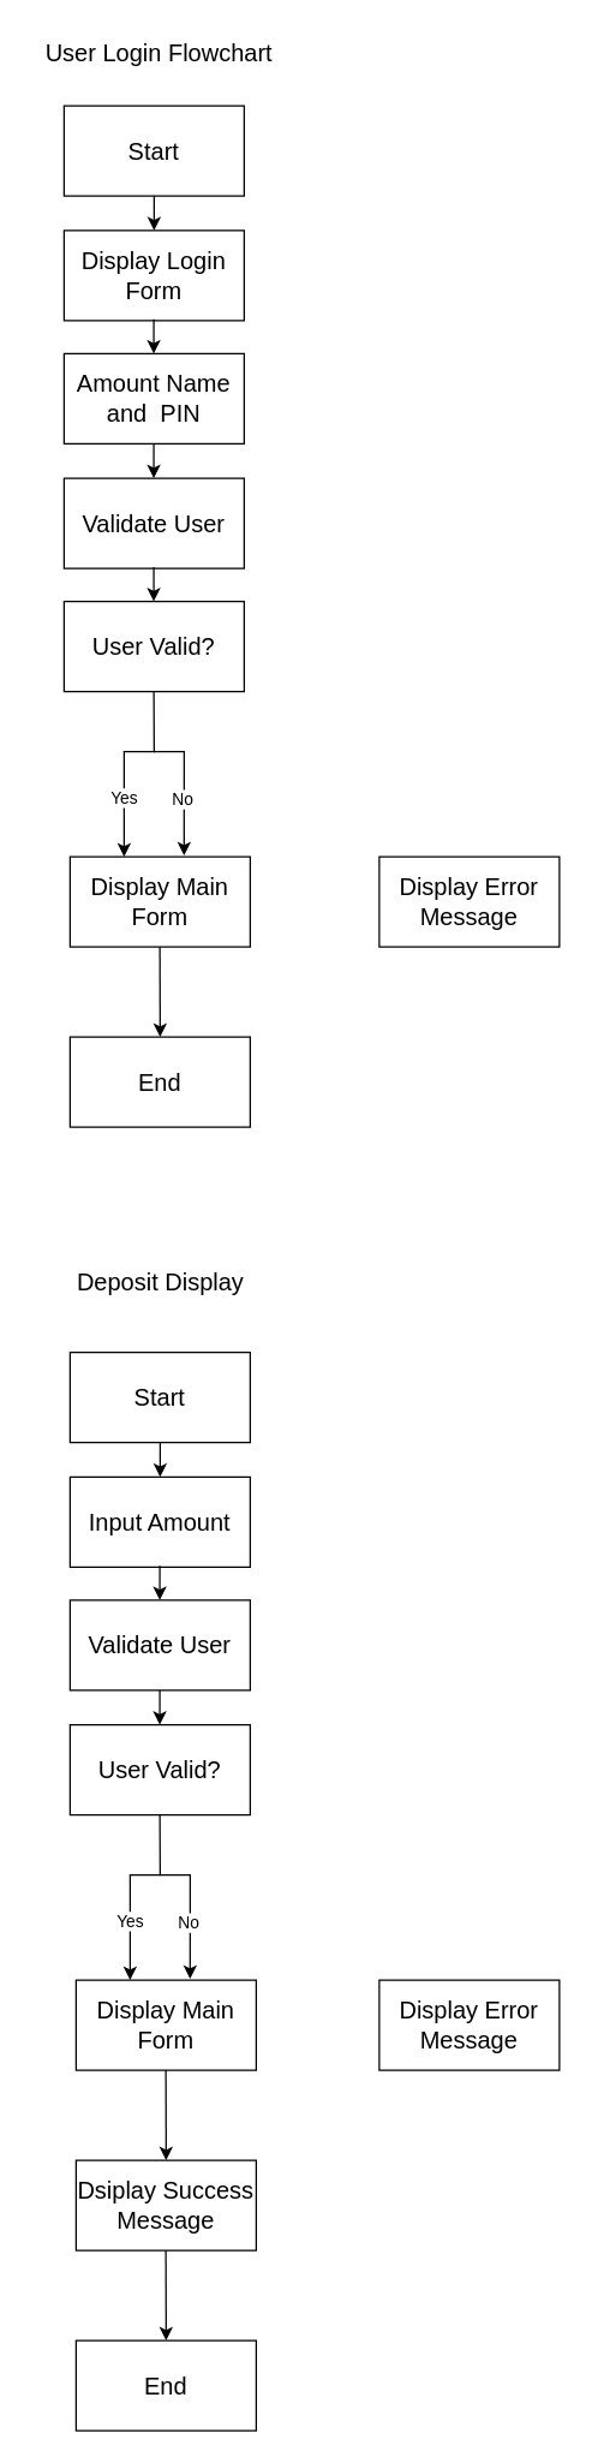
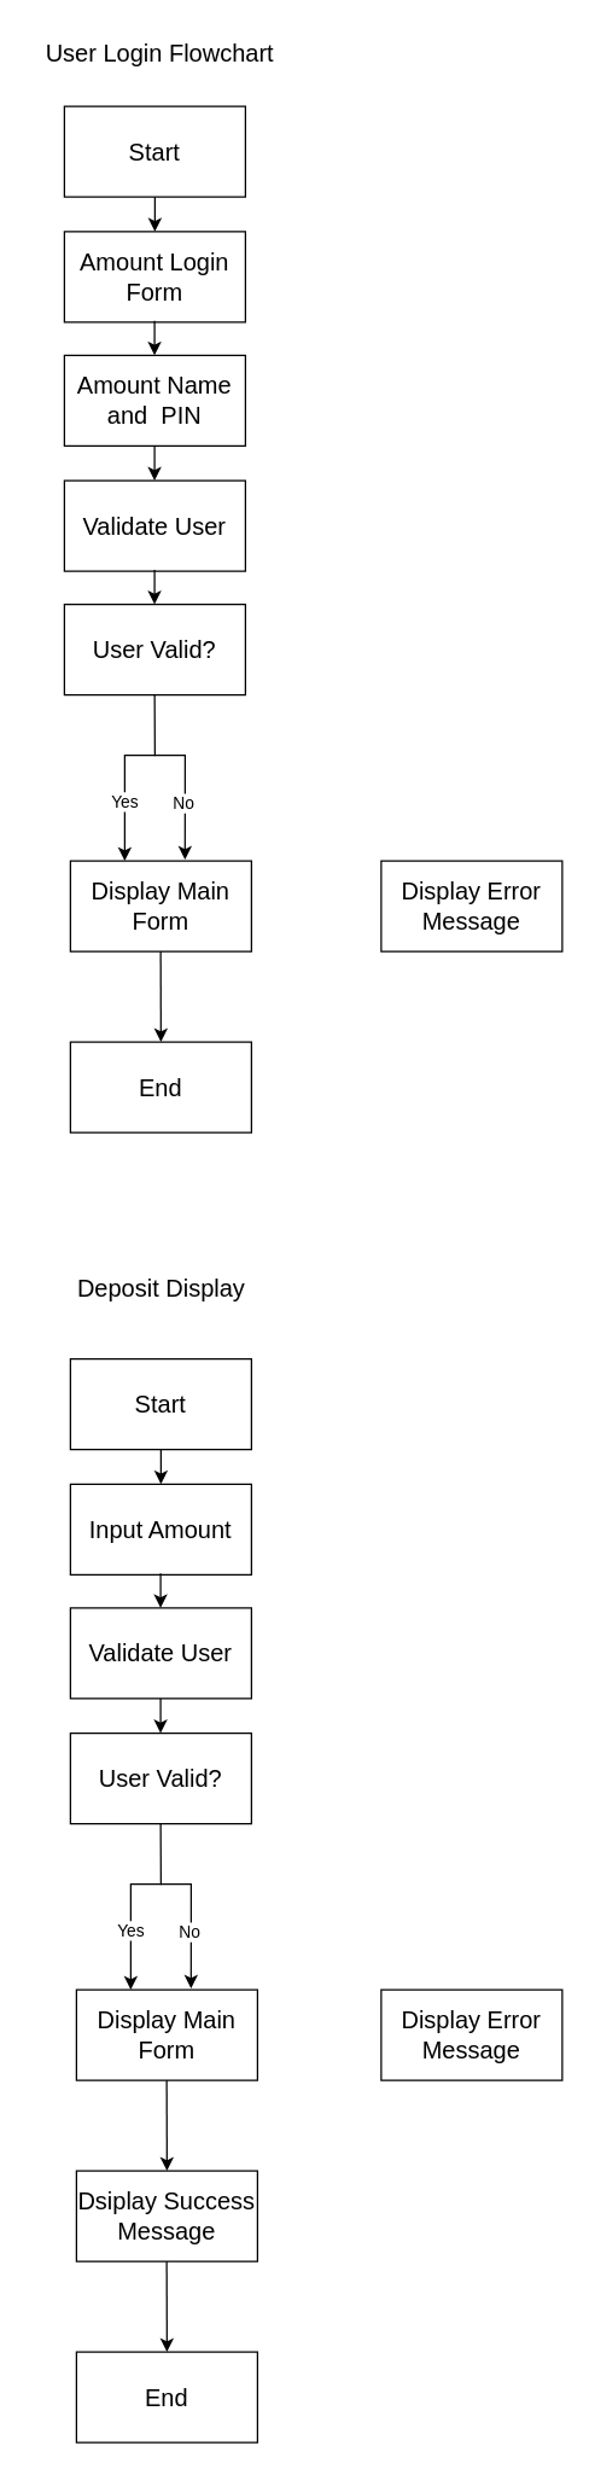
  <mxCell id="0" />
  <mxCell id="1" parent="0" />
  <mxCell id="2" value="&lt;font style=&quot;font-size: 16px;&quot;&gt;Start&lt;/font&gt;" style="rounded=0;whiteSpace=wrap;html=1;" vertex="1" parent="1"><mxGeometry x="42" y="70" width="120" height="60" as="geometry" /></mxCell>
- <mxCell id="3" value="&lt;font style=&quot;font-size: 16px;&quot;&gt;Display Login Form&lt;/font&gt;" style="rounded=0;whiteSpace=wrap;html=1;" vertex="1" parent="1"><mxGeometry x="42" y="153" width="120" height="60" as="geometry" /></mxCell>
+ <mxCell id="3" value="&lt;font style=&quot;font-size: 16px;&quot;&gt;Amount Login Form&lt;/font&gt;" style="rounded=0;whiteSpace=wrap;html=1;" vertex="1" parent="1"><mxGeometry x="42" y="153" width="120" height="60" as="geometry" /></mxCell>
  <mxCell id="4" value="&lt;font style=&quot;font-size: 16px;&quot;&gt;Amount Name and&amp;nbsp; PIN&lt;/font&gt;" style="rounded=0;whiteSpace=wrap;html=1;" vertex="1" parent="1"><mxGeometry x="42" y="235" width="120" height="60" as="geometry" /></mxCell>
  <mxCell id="5" value="&lt;span style=&quot;font-size: 16px;&quot;&gt;Validate User&lt;/span&gt;" style="rounded=0;whiteSpace=wrap;html=1;" vertex="1" parent="1"><mxGeometry x="42" y="318" width="120" height="60" as="geometry" /></mxCell>
  <mxCell id="6" value="&lt;font style=&quot;font-size: 16px;&quot;&gt;User Valid?&lt;/font&gt;" style="rounded=0;whiteSpace=wrap;html=1;" vertex="1" parent="1"><mxGeometry x="42" y="400" width="120" height="60" as="geometry" /></mxCell>
  <mxCell id="7" value="&lt;font style=&quot;font-size: 16px;&quot;&gt;Display Error Message&lt;/font&gt;" style="rounded=0;whiteSpace=wrap;html=1;" vertex="1" parent="1"><mxGeometry x="252" y="570" width="120" height="60" as="geometry" /></mxCell>
  <mxCell id="8" value="&lt;font style=&quot;font-size: 16px;&quot;&gt;Display Main Form&lt;/font&gt;" style="rounded=0;whiteSpace=wrap;html=1;" vertex="1" parent="1"><mxGeometry x="46" y="570" width="120" height="60" as="geometry" /></mxCell>
  <mxCell id="9" value="&lt;font style=&quot;font-size: 16px;&quot;&gt;End&lt;/font&gt;" style="rounded=0;whiteSpace=wrap;html=1;" vertex="1" parent="1"><mxGeometry x="46" y="690" width="120" height="60" as="geometry" /></mxCell>
  <mxCell id="10" value="" style="endArrow=classic;html=1;rounded=0;exitX=0.5;exitY=1;exitDx=0;exitDy=0;entryX=0.5;entryY=0;entryDx=0;entryDy=0;" edge="1" parent="1" source="2" target="3"><mxGeometry width="50" height="50" relative="1" as="geometry"><mxPoint x="82" y="450" as="sourcePoint" /><mxPoint x="102" y="150" as="targetPoint" /></mxGeometry></mxCell>
  <mxCell id="11" value="" style="endArrow=classic;html=1;rounded=0;exitX=0.5;exitY=1;exitDx=0;exitDy=0;entryX=0.5;entryY=0;entryDx=0;entryDy=0;" edge="1" parent="1"><mxGeometry width="50" height="50" relative="1" as="geometry"><mxPoint x="101.76" y="212" as="sourcePoint" /><mxPoint x="101.76" y="235" as="targetPoint" /></mxGeometry></mxCell>
  <mxCell id="12" value="" style="endArrow=classic;html=1;rounded=0;exitX=0.5;exitY=1;exitDx=0;exitDy=0;entryX=0.5;entryY=0;entryDx=0;entryDy=0;" edge="1" parent="1"><mxGeometry width="50" height="50" relative="1" as="geometry"><mxPoint x="101.76" y="377" as="sourcePoint" /><mxPoint x="101.76" y="400" as="targetPoint" /></mxGeometry></mxCell>
  <mxCell id="13" value="" style="endArrow=classic;html=1;rounded=0;exitX=0.5;exitY=1;exitDx=0;exitDy=0;entryX=0.5;entryY=0;entryDx=0;entryDy=0;" edge="1" parent="1"><mxGeometry width="50" height="50" relative="1" as="geometry"><mxPoint x="101.76" y="295" as="sourcePoint" /><mxPoint x="101.76" y="318" as="targetPoint" /></mxGeometry></mxCell>
  <mxCell id="14" value="" style="endArrow=classic;html=1;rounded=0;exitX=0.5;exitY=1;exitDx=0;exitDy=0;entryX=0.3;entryY=0;entryDx=0;entryDy=0;entryPerimeter=0;" edge="1" parent="1" target="8"><mxGeometry width="50" height="50" relative="1" as="geometry"><mxPoint x="101.8" y="460" as="sourcePoint" /><mxPoint x="101.8" y="483" as="targetPoint" /><Array as="points"><mxPoint x="102" y="500" /><mxPoint x="82" y="500" /></Array></mxGeometry></mxCell>
  <mxCell id="15" value="Yes" style="edgeLabel;html=1;align=center;verticalAlign=middle;resizable=0;points=[];" vertex="1" connectable="0" parent="14"><mxGeometry x="0.406" y="-1" relative="1" as="geometry"><mxPoint as="offset" /></mxGeometry></mxCell>
  <mxCell id="16" value="" style="endArrow=classic;html=1;rounded=0;exitX=0.5;exitY=1;exitDx=0;exitDy=0;entryX=0.633;entryY=-0.014;entryDx=0;entryDy=0;entryPerimeter=0;" edge="1" parent="1" target="8"><mxGeometry width="50" height="50" relative="1" as="geometry"><mxPoint x="101.8" y="500" as="sourcePoint" /><mxPoint x="101.8" y="523" as="targetPoint" /><Array as="points"><mxPoint x="122" y="500" /></Array></mxGeometry></mxCell>
  <mxCell id="17" value="No&lt;span style=&quot;color: rgba(0, 0, 0, 0); font-family: monospace; font-size: 0px; text-align: start; background-color: rgb(251, 251, 251);&quot;&gt;%3CmxGraphModel%3E%3Croot%3E%3CmxCell%20id%3D%220%22%2F%3E%3CmxCell%20id%3D%221%22%20parent%3D%220%22%2F%3E%3CmxCell%20id%3D%222%22%20value%3D%22%22%20style%3D%22endArrow%3Dclassic%3Bhtml%3D1%3Brounded%3D0%3BexitX%3D0.5%3BexitY%3D1%3BexitDx%3D0%3BexitDy%3D0%3BentryX%3D0.5%3BentryY%3D0%3BentryDx%3D0%3BentryDy%3D0%3B%22%20edge%3D%221%22%20parent%3D%221%22%3E%3CmxGeometry%20width%3D%2250%22%20height%3D%2250%22%20relative%3D%221%22%20as%3D%22geometry%22%3E%3CmxPoint%20x%3D%22410%22%20y%3D%22470%22%20as%3D%22sourcePoint%22%2F%3E%3CmxPoint%20x%3D%22410%22%20y%3D%22493%22%20as%3D%22targetPoint%22%2F%3E%3C%2FmxGeometry%3E%3C%2FmxCell%3E%3C%2Froot%3E%3C%2FmxGraphModel%3E&lt;/span&gt;" style="edgeLabel;html=1;align=center;verticalAlign=middle;resizable=0;points=[];" vertex="1" connectable="0" parent="16"><mxGeometry x="0.154" y="-1" relative="1" as="geometry"><mxPoint as="offset" /></mxGeometry></mxCell>
  <mxCell id="18" value="" style="endArrow=classic;html=1;rounded=0;exitX=0.5;exitY=1;exitDx=0;exitDy=0;entryX=0.5;entryY=0;entryDx=0;entryDy=0;" edge="1" parent="1" target="9"><mxGeometry width="50" height="50" relative="1" as="geometry"><mxPoint x="105.8" y="630" as="sourcePoint" /><mxPoint x="105.8" y="653" as="targetPoint" /></mxGeometry></mxCell>
  <mxCell id="19" value="&lt;font style=&quot;font-size: 16px;&quot;&gt;User Login Flowchart&lt;/font&gt;" style="text;html=1;align=center;verticalAlign=middle;resizable=0;points=[];autosize=1;strokeColor=none;fillColor=none;" vertex="1" parent="1"><mxGeometry x="20" y="20" width="170" height="30" as="geometry" /></mxCell>
  <mxCell id="20" value="&lt;font style=&quot;font-size: 16px;&quot;&gt;Deposit Display&lt;/font&gt;" style="text;html=1;align=center;verticalAlign=middle;resizable=0;points=[];autosize=1;strokeColor=none;fillColor=none;" vertex="1" parent="1"><mxGeometry x="31" y="838" width="150" height="30" as="geometry" /></mxCell>
  <mxCell id="21" value="&lt;font style=&quot;font-size: 16px;&quot;&gt;Start&lt;/font&gt;" style="rounded=0;whiteSpace=wrap;html=1;" vertex="1" parent="1"><mxGeometry x="46" y="900" width="120" height="60" as="geometry" /></mxCell>
  <mxCell id="22" value="&lt;font style=&quot;font-size: 16px;&quot;&gt;Input Amount&lt;/font&gt;" style="rounded=0;whiteSpace=wrap;html=1;" vertex="1" parent="1"><mxGeometry x="46" y="983" width="120" height="60" as="geometry" /></mxCell>
  <mxCell id="23" value="&lt;font style=&quot;font-size: 16px;&quot;&gt;Validate User&lt;/font&gt;" style="rounded=0;whiteSpace=wrap;html=1;" vertex="1" parent="1"><mxGeometry x="46" y="1065" width="120" height="60" as="geometry" /></mxCell>
  <mxCell id="24" value="&lt;span style=&quot;font-size: 16px;&quot;&gt;User Valid?&lt;/span&gt;" style="rounded=0;whiteSpace=wrap;html=1;" vertex="1" parent="1"><mxGeometry x="46" y="1148" width="120" height="60" as="geometry" /></mxCell>
  <mxCell id="25" value="&lt;font style=&quot;font-size: 16px;&quot;&gt;Display Error Message&lt;/font&gt;" style="rounded=0;whiteSpace=wrap;html=1;" vertex="1" parent="1"><mxGeometry x="252" y="1318" width="120" height="60" as="geometry" /></mxCell>
  <mxCell id="26" value="&lt;font style=&quot;font-size: 16px;&quot;&gt;Display Main Form&lt;/font&gt;" style="rounded=0;whiteSpace=wrap;html=1;" vertex="1" parent="1"><mxGeometry x="50" y="1318" width="120" height="60" as="geometry" /></mxCell>
  <mxCell id="27" value="&lt;font style=&quot;font-size: 16px;&quot;&gt;Dsiplay Success Message&lt;/font&gt;" style="rounded=0;whiteSpace=wrap;html=1;" vertex="1" parent="1"><mxGeometry x="50" y="1438" width="120" height="60" as="geometry" /></mxCell>
  <mxCell id="28" value="" style="endArrow=classic;html=1;rounded=0;exitX=0.5;exitY=1;exitDx=0;exitDy=0;entryX=0.5;entryY=0;entryDx=0;entryDy=0;" edge="1" parent="1" source="21" target="22"><mxGeometry width="50" height="50" relative="1" as="geometry"><mxPoint x="86" y="1280" as="sourcePoint" /><mxPoint x="106" y="980" as="targetPoint" /></mxGeometry></mxCell>
  <mxCell id="29" value="" style="endArrow=classic;html=1;rounded=0;exitX=0.5;exitY=1;exitDx=0;exitDy=0;entryX=0.5;entryY=0;entryDx=0;entryDy=0;" edge="1" parent="1"><mxGeometry width="50" height="50" relative="1" as="geometry"><mxPoint x="105.76" y="1042" as="sourcePoint" /><mxPoint x="105.76" y="1065" as="targetPoint" /></mxGeometry></mxCell>
  <mxCell id="30" value="" style="endArrow=classic;html=1;rounded=0;exitX=0.5;exitY=1;exitDx=0;exitDy=0;entryX=0.5;entryY=0;entryDx=0;entryDy=0;" edge="1" parent="1"><mxGeometry width="50" height="50" relative="1" as="geometry"><mxPoint x="105.76" y="1125" as="sourcePoint" /><mxPoint x="105.76" y="1148" as="targetPoint" /></mxGeometry></mxCell>
  <mxCell id="31" value="" style="endArrow=classic;html=1;rounded=0;exitX=0.5;exitY=1;exitDx=0;exitDy=0;entryX=0.3;entryY=0;entryDx=0;entryDy=0;entryPerimeter=0;" edge="1" parent="1" target="26"><mxGeometry width="50" height="50" relative="1" as="geometry"><mxPoint x="105.8" y="1208" as="sourcePoint" /><mxPoint x="105.8" y="1231" as="targetPoint" /><Array as="points"><mxPoint x="106" y="1248" /><mxPoint x="86" y="1248" /></Array></mxGeometry></mxCell>
  <mxCell id="32" value="Yes" style="edgeLabel;html=1;align=center;verticalAlign=middle;resizable=0;points=[];" vertex="1" connectable="0" parent="31"><mxGeometry x="0.406" y="-1" relative="1" as="geometry"><mxPoint as="offset" /></mxGeometry></mxCell>
  <mxCell id="33" value="" style="endArrow=classic;html=1;rounded=0;exitX=0.5;exitY=1;exitDx=0;exitDy=0;entryX=0.633;entryY=-0.014;entryDx=0;entryDy=0;entryPerimeter=0;" edge="1" parent="1" target="26"><mxGeometry width="50" height="50" relative="1" as="geometry"><mxPoint x="105.8" y="1248" as="sourcePoint" /><mxPoint x="105.8" y="1271" as="targetPoint" /><Array as="points"><mxPoint x="126" y="1248" /></Array></mxGeometry></mxCell>
  <mxCell id="34" value="No&lt;span style=&quot;color: rgba(0, 0, 0, 0); font-family: monospace; font-size: 0px; text-align: start; background-color: rgb(251, 251, 251);&quot;&gt;%3CmxGraphModel%3E%3Croot%3E%3CmxCell%20id%3D%220%22%2F%3E%3CmxCell%20id%3D%221%22%20parent%3D%220%22%2F%3E%3CmxCell%20id%3D%222%22%20value%3D%22%22%20style%3D%22endArrow%3Dclassic%3Bhtml%3D1%3Brounded%3D0%3BexitX%3D0.5%3BexitY%3D1%3BexitDx%3D0%3BexitDy%3D0%3BentryX%3D0.5%3BentryY%3D0%3BentryDx%3D0%3BentryDy%3D0%3B%22%20edge%3D%221%22%20parent%3D%221%22%3E%3CmxGeometry%20width%3D%2250%22%20height%3D%2250%22%20relative%3D%221%22%20as%3D%22geometry%22%3E%3CmxPoint%20x%3D%22410%22%20y%3D%22470%22%20as%3D%22sourcePoint%22%2F%3E%3CmxPoint%20x%3D%22410%22%20y%3D%22493%22%20as%3D%22targetPoint%22%2F%3E%3C%2FmxGeometry%3E%3C%2FmxCell%3E%3C%2Froot%3E%3C%2FmxGraphModel%3E&lt;/span&gt;" style="edgeLabel;html=1;align=center;verticalAlign=middle;resizable=0;points=[];" vertex="1" connectable="0" parent="33"><mxGeometry x="0.154" y="-1" relative="1" as="geometry"><mxPoint as="offset" /></mxGeometry></mxCell>
  <mxCell id="35" value="" style="endArrow=classic;html=1;rounded=0;exitX=0.5;exitY=1;exitDx=0;exitDy=0;entryX=0.5;entryY=0;entryDx=0;entryDy=0;" edge="1" parent="1" target="27"><mxGeometry width="50" height="50" relative="1" as="geometry"><mxPoint x="109.8" y="1378" as="sourcePoint" /><mxPoint x="109.8" y="1401" as="targetPoint" /></mxGeometry></mxCell>
  <mxCell id="36" value="&lt;font style=&quot;font-size: 16px;&quot;&gt;End&lt;/font&gt;" style="rounded=0;whiteSpace=wrap;html=1;" vertex="1" parent="1"><mxGeometry x="50" y="1558" width="120" height="60" as="geometry" /></mxCell>
  <mxCell id="37" value="" style="endArrow=classic;html=1;rounded=0;exitX=0.5;exitY=1;exitDx=0;exitDy=0;entryX=0.5;entryY=0;entryDx=0;entryDy=0;" edge="1" parent="1" target="36"><mxGeometry width="50" height="50" relative="1" as="geometry"><mxPoint x="109.8" y="1498" as="sourcePoint" /><mxPoint x="109.8" y="1521" as="targetPoint" /></mxGeometry></mxCell>
